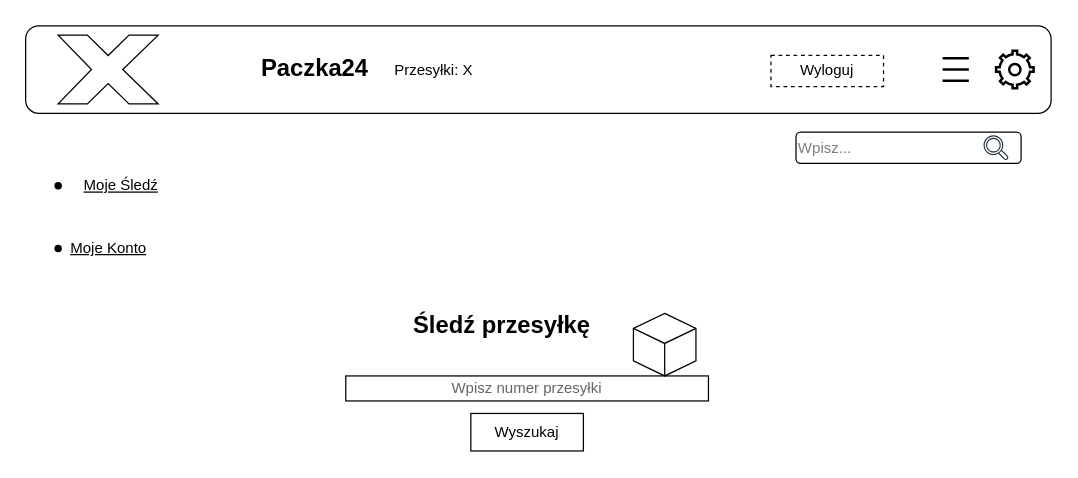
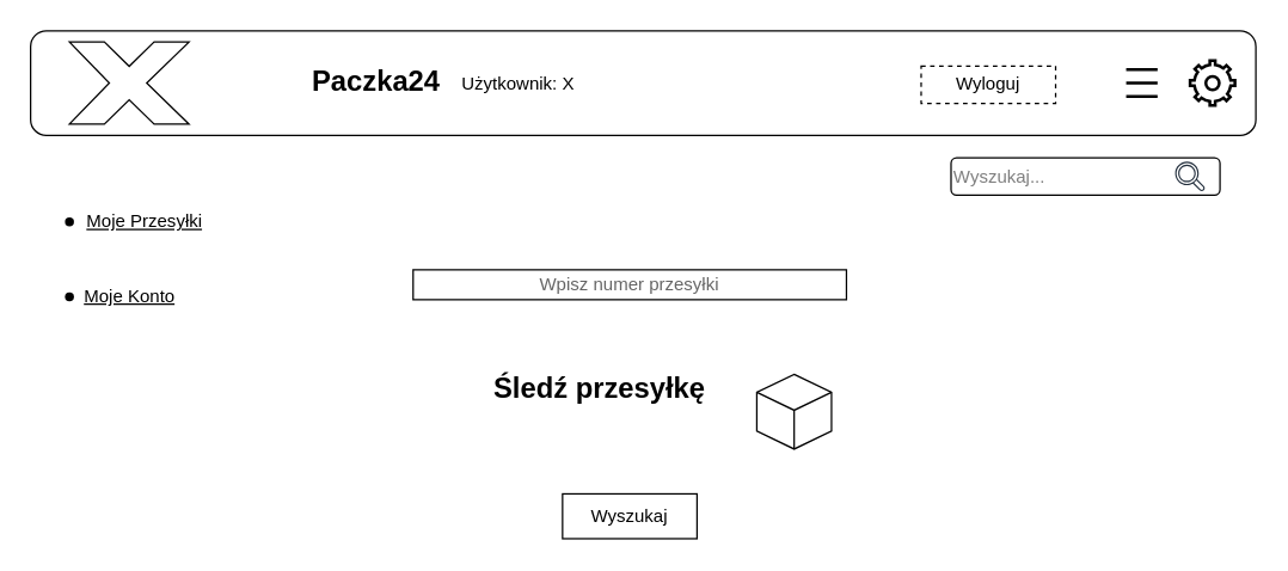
  <mxCell id="0" />
  <mxCell id="1" parent="0" />
  <mxCell id="2" value="" style="rounded=1;whiteSpace=wrap;html=1;" parent="1" vertex="1"><mxGeometry x="20" width="820" height="70" as="geometry" y="20" /></mxCell>
  <mxCell id="3" value="Paczka24" style="text;html=1;align=center;verticalAlign=middle;resizable=0;points=[];autosize=1;strokeColor=none;fillColor=none;fontStyle=1;fontSize=19;" parent="1" vertex="1"><mxGeometry x="196" y="35" width="110" height="40" as="geometry" /></mxCell>
  <mxCell id="4" value="" style="html=1;verticalLabelPosition=bottom;align=center;labelBackgroundColor=#ffffff;verticalAlign=top;strokeWidth=2;shadow=0;dashed=0;shape=mxgraph.ios7.icons.settings;" parent="1" vertex="1"><mxGeometry x="796" y="40" width="30" height="30" as="geometry" /></mxCell>
- <mxCell id="5" value="Przesyłki: X" style="text;html=1;align=center;verticalAlign=middle;resizable=0;points=[];autosize=1;strokeColor=none;fillColor=none;" parent="1" vertex="1"><mxGeometry x="296" y="41.4" width="100" height="30" as="geometry" /></mxCell>
+ <mxCell id="5" value="Użytkownik: X" style="text;html=1;align=center;verticalAlign=middle;resizable=0;points=[];autosize=1;strokeColor=none;fillColor=none;" parent="1" vertex="1"><mxGeometry x="296" y="41.4" width="100" height="30" as="geometry" /></mxCell>
  <mxCell id="6" value="" style="html=1;verticalLabelPosition=bottom;align=center;labelBackgroundColor=#ffffff;verticalAlign=top;strokeWidth=2;shadow=0;dashed=0;shape=mxgraph.ios7.icons.most_viewed;pointerEvents=1" parent="1" vertex="1"><mxGeometry x="746" y="43.6" width="28.2" height="22.8" as="geometry" /></mxCell>
- <mxCell id="7" value="Wpisz..." style="rounded=1;whiteSpace=wrap;html=1;align=left;textOpacity=50;" parent="1" vertex="1"><mxGeometry x="636" y="105" width="180" height="25" as="geometry" /></mxCell>
+ <mxCell id="7" value="Wyszukaj..." style="rounded=1;whiteSpace=wrap;html=1;align=left;textOpacity=50;" parent="1" vertex="1"><mxGeometry x="636" y="105" width="180" height="25" as="geometry" /></mxCell>
  <mxCell id="8" value="" style="sketch=0;outlineConnect=0;fontColor=#232F3E;gradientColor=none;fillColor=#232F3D;strokeColor=none;dashed=0;verticalLabelPosition=bottom;verticalAlign=top;align=center;html=1;fontSize=12;fontStyle=0;aspect=fixed;pointerEvents=1;shape=mxgraph.aws4.magnifying_glass_2;" parent="1" vertex="1"><mxGeometry x="786" y="107.5" width="20" height="20" as="geometry" /></mxCell>
  <mxCell id="9" value="" style="verticalLabelPosition=bottom;verticalAlign=top;html=1;shape=mxgraph.basic.x" parent="1" vertex="1"><mxGeometry x="46" y="27.5" width="80" height="55" as="geometry" /></mxCell>
- <mxCell id="10" value="Wpisz numer przesyłki" style="rounded=0;whiteSpace=wrap;html=1;textOpacity=60;" parent="1" vertex="1"><mxGeometry x="276" y="300" width="290" height="20" as="geometry" /></mxCell>
+ <mxCell id="10" value="Wpisz numer przesyłki" style="rounded=0;whiteSpace=wrap;html=1;textOpacity=60;" parent="1" vertex="1"><mxGeometry x="276" y="180" width="290" height="20" as="geometry" /></mxCell>
  <mxCell id="11" value="Śledź przesyłkę" style="text;html=1;align=center;verticalAlign=middle;whiteSpace=wrap;rounded=0;fontSize=19;fontStyle=1" parent="1" vertex="1"><mxGeometry x="316" y="245" width="170" height="30" as="geometry" /></mxCell>
  <mxCell id="12" value="" style="html=1;whiteSpace=wrap;shape=isoCube2;backgroundOutline=1;isoAngle=15;" parent="1" vertex="1"><mxGeometry x="506" y="250" width="50" height="50" as="geometry" /></mxCell>
  <mxCell id="13" value="Wyszukaj" style="rounded=0;whiteSpace=wrap;html=1;" vertex="1" parent="1"><mxGeometry x="376" y="330" width="90" height="30" as="geometry" /></mxCell>
  <mxCell id="14" value="Wyloguj" style="rounded=0;whiteSpace=wrap;html=1;dashed=1;" vertex="1" parent="1"><mxGeometry x="616" y="43.6" width="90" height="25" as="geometry" /></mxCell>
  <mxCell id="15" value="" style="shape=waypoint;sketch=0;fillStyle=solid;size=6;pointerEvents=1;points=[];fillColor=none;resizable=0;rotatable=0;perimeter=centerPerimeter;snapToPoint=1;" vertex="1" parent="1"><mxGeometry x="36" y="138" width="20" height="20" as="geometry" /></mxCell>
  <mxCell id="16" value="" style="shape=waypoint;sketch=0;fillStyle=solid;size=6;pointerEvents=1;points=[];fillColor=none;resizable=0;rotatable=0;perimeter=centerPerimeter;snapToPoint=1;" vertex="1" parent="1"><mxGeometry x="36" y="188" width="20" height="20" as="geometry" /></mxCell>
- <mxCell id="17" value="Moje Śledź" style="text;html=1;align=center;verticalAlign=middle;resizable=0;points=[];autosize=1;strokeColor=none;fillColor=none;fontStyle=4" vertex="1" parent="1"><mxGeometry x="46" y="133" width="100" height="30" as="geometry" /></mxCell>
+ <mxCell id="17" value="Moje Przesyłki" style="text;html=1;align=center;verticalAlign=middle;resizable=0;points=[];autosize=1;strokeColor=none;fillColor=none;fontStyle=4" vertex="1" parent="1"><mxGeometry x="46" y="133" width="100" height="30" as="geometry" /></mxCell>
  <mxCell id="18" value="Moje Konto" style="text;html=1;align=center;verticalAlign=middle;resizable=0;points=[];autosize=1;strokeColor=none;fillColor=none;fontStyle=4" vertex="1" parent="1"><mxGeometry x="46" y="183" width="80" height="30" as="geometry" /></mxCell>
